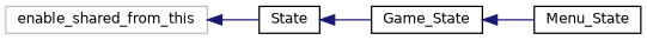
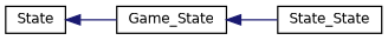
  digraph {
    rankdir=LR
    node [color=black fillcolor=white fontname=Helvetica fontsize=10 shape=record style=filled]
    edge [color=midnightblue dir=back fontname=Helvetica fontsize=10 labelfontname=Helvetica labelfontsize=10 style=solid]
-   n1 [color=grey75 height=0.2 label=enable_shared_from_this width=0.4]
    n2 [height=0.2 label=State width=0.4]
    n3 [height=0.2 label=Game_State width=0.4]
-   n4 [height=0.2 label=Menu_State width=0.4]
-   n1 -> n2
+   n4 [height=0.2 label=State_State width=0.4]
    n2 -> n3
    n3 -> n4
  }
